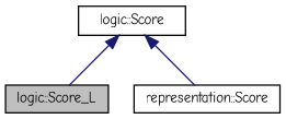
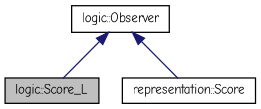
  digraph {
    fontname="Comic Neue"
    node [color=black fillcolor=white fontname="Comic Neue" fontsize=10 shape=record style=filled]
    edge [color=midnightblue dir=back fontname="Comic Neue" fontsize=10 labelfontname=Helvetica labelfontsize=10 style=solid]
    n1 [fillcolor=grey75 fontcolor=black height=0.2 label="logic::Score_L" width=0.4]
    n2 [height=0.2 label="representation::Score" width=0.4]
-   n3 [height=0.2 label="logic::Score" width=0.4]
+   n3 [height=0.2 label="logic::Observer" width=0.4]
    n3 -> n1
    n3 -> n2
  }
